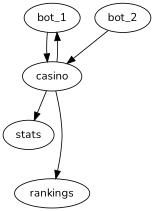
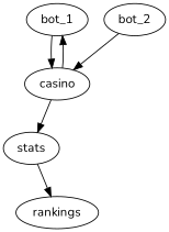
  digraph {
    fontname=Nunito
    node [fontname=Nunito]
    edge [fontname=Nunito]
    bot_1
    casino
    stats
    rankings
    bot_2
    bot_1 -> casino
    casino -> bot_1
    casino -> stats
-   casino -> rankings
+   stats -> rankings
    bot_2 -> casino
  }
